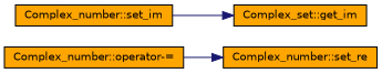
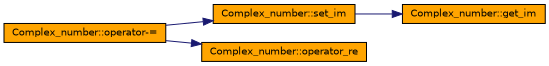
  digraph {
    rankdir=LR
    node [color=black fillcolor=orange fontname=Helvetica fontsize=10 shape=record style=filled]
    edge [color=midnightblue fontname=Helvetica fontsize=10 labelfontname=Helvetica labelfontsize=10 style=solid]
    n1 [fontcolor=black height=0.2 label="Complex_number::operator-=" width=0.4]
    n2 [height=0.2 label="Complex_number::set_im" width=0.4]
-   n3 [height=0.2 label="Complex_number::set_re" width=0.4]
-   n4 [height=0.2 label="Complex_set::get_im" width=0.4]
+   n3 [height=0.2 label="Complex_number::operator_re" width=0.4]
+   n4 [height=0.2 label="Complex_number::get_im" width=0.4]
+   n1 -> n2
    n1 -> n3
    n2 -> n4
  }
